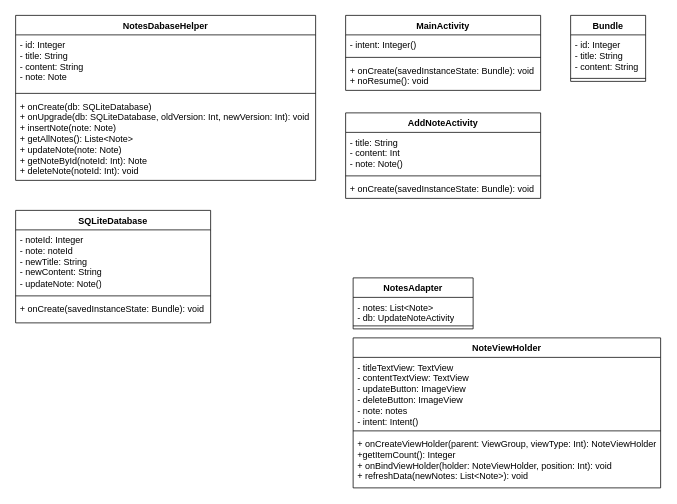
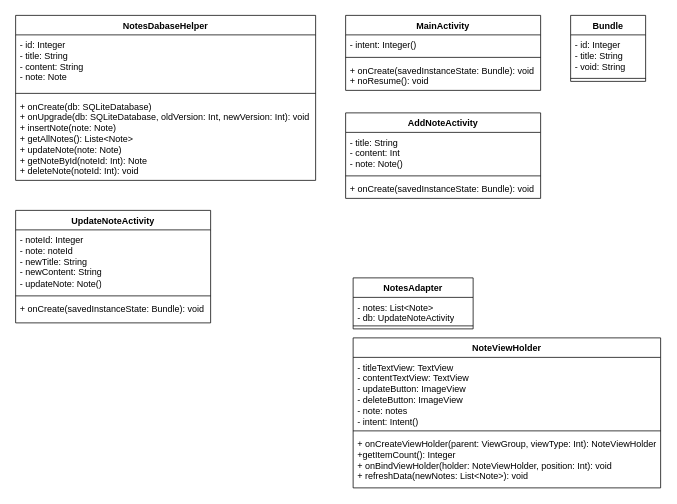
  <mxCell id="0" />
  <mxCell id="1" parent="0" />
  <mxCell id="2" value="MainActivity" style="swimlane;fontStyle=1;align=center;verticalAlign=top;childLayout=stackLayout;horizontal=1;startSize=26;horizontalStack=0;resizeParent=1;resizeParentMax=0;resizeLast=0;collapsible=1;marginBottom=0;whiteSpace=wrap;html=1;" vertex="1" parent="1"><mxGeometry x="460" y="20" width="260" height="100" as="geometry" /></mxCell>
  <mxCell id="3" value="- intent: Integer()" style="text;strokeColor=none;fillColor=none;align=left;verticalAlign=top;spacingLeft=4;spacingRight=4;overflow=hidden;rotatable=0;points=[[0,0.5],[1,0.5]];portConstraint=eastwest;whiteSpace=wrap;html=1;" vertex="1" parent="2"><mxGeometry y="26" width="260" height="26" as="geometry" /></mxCell>
  <mxCell id="4" value="" style="line;strokeWidth=1;fillColor=none;align=left;verticalAlign=middle;spacingTop=-1;spacingLeft=3;spacingRight=3;rotatable=0;labelPosition=right;points=[];portConstraint=eastwest;strokeColor=inherit;" vertex="1" parent="2"><mxGeometry y="52" width="260" height="8" as="geometry" /></mxCell>
  <mxCell id="5" value="+ onCreate(savedInstanceState: Bundle): void&lt;br&gt;+ noResume(): void" style="text;strokeColor=none;fillColor=none;align=left;verticalAlign=top;spacingLeft=4;spacingRight=4;overflow=hidden;rotatable=0;points=[[0,0.5],[1,0.5]];portConstraint=eastwest;whiteSpace=wrap;html=1;" vertex="1" parent="2"><mxGeometry y="60" width="260" height="40" as="geometry" /></mxCell>
  <mxCell id="6" value="AddNoteActivity" style="swimlane;fontStyle=1;align=center;verticalAlign=top;childLayout=stackLayout;horizontal=1;startSize=26;horizontalStack=0;resizeParent=1;resizeParentMax=0;resizeLast=0;collapsible=1;marginBottom=0;whiteSpace=wrap;html=1;" vertex="1" parent="1"><mxGeometry x="460" y="150" width="260" height="114" as="geometry" /></mxCell>
  <mxCell id="7" value="- title: String&lt;br&gt;- content: Int&lt;br&gt;- note: Note()" style="text;strokeColor=none;fillColor=none;align=left;verticalAlign=top;spacingLeft=4;spacingRight=4;overflow=hidden;rotatable=0;points=[[0,0.5],[1,0.5]];portConstraint=eastwest;whiteSpace=wrap;html=1;" vertex="1" parent="6"><mxGeometry y="26" width="260" height="54" as="geometry" /></mxCell>
  <mxCell id="8" value="" style="line;strokeWidth=1;fillColor=none;align=left;verticalAlign=middle;spacingTop=-1;spacingLeft=3;spacingRight=3;rotatable=0;labelPosition=right;points=[];portConstraint=eastwest;strokeColor=inherit;" vertex="1" parent="6"><mxGeometry y="80" width="260" height="8" as="geometry" /></mxCell>
  <mxCell id="9" value="+ onCreate(savedInstanceState: Bundle): void" style="text;strokeColor=none;fillColor=none;align=left;verticalAlign=top;spacingLeft=4;spacingRight=4;overflow=hidden;rotatable=0;points=[[0,0.5],[1,0.5]];portConstraint=eastwest;whiteSpace=wrap;html=1;" vertex="1" parent="6"><mxGeometry y="88" width="260" height="26" as="geometry" /></mxCell>
  <mxCell id="10" value="NotesAdapter" style="swimlane;fontStyle=1;align=center;verticalAlign=top;childLayout=stackLayout;horizontal=1;startSize=26;horizontalStack=0;resizeParent=1;resizeParentMax=0;resizeLast=0;collapsible=1;marginBottom=0;whiteSpace=wrap;html=1;" vertex="1" parent="1"><mxGeometry x="470" y="370" width="160" height="68" as="geometry" /></mxCell>
  <mxCell id="11" value="- notes: List&amp;lt;Note&amp;gt;&lt;br&gt;- db: UpdateNoteActivity" style="text;strokeColor=none;fillColor=none;align=left;verticalAlign=top;spacingLeft=4;spacingRight=4;overflow=hidden;rotatable=0;points=[[0,0.5],[1,0.5]];portConstraint=eastwest;whiteSpace=wrap;html=1;" vertex="1" parent="10"><mxGeometry y="26" width="160" height="34" as="geometry" /></mxCell>
  <mxCell id="12" value="" style="line;strokeWidth=1;fillColor=none;align=left;verticalAlign=middle;spacingTop=-1;spacingLeft=3;spacingRight=3;rotatable=0;labelPosition=right;points=[];portConstraint=eastwest;strokeColor=inherit;" vertex="1" parent="10"><mxGeometry y="60" width="160" height="8" as="geometry" /></mxCell>
  <mxCell id="13" value="NoteViewHolder" style="swimlane;fontStyle=1;align=center;verticalAlign=top;childLayout=stackLayout;horizontal=1;startSize=26;horizontalStack=0;resizeParent=1;resizeParentMax=0;resizeLast=0;collapsible=1;marginBottom=0;whiteSpace=wrap;html=1;" vertex="1" parent="1"><mxGeometry x="470" y="450" width="410" height="200" as="geometry" /></mxCell>
  <mxCell id="14" value="- titleTextView: TextView&lt;br&gt;- contentTextView: TextView&lt;br&gt;- updateButton: ImageView&lt;br&gt;- deleteButton: ImageView&lt;br&gt;- note: notes&lt;br&gt;- intent: Intent()" style="text;strokeColor=none;fillColor=none;align=left;verticalAlign=top;spacingLeft=4;spacingRight=4;overflow=hidden;rotatable=0;points=[[0,0.5],[1,0.5]];portConstraint=eastwest;whiteSpace=wrap;html=1;" vertex="1" parent="13"><mxGeometry y="26" width="410" height="94" as="geometry" /></mxCell>
  <mxCell id="15" value="" style="line;strokeWidth=1;fillColor=none;align=left;verticalAlign=middle;spacingTop=-1;spacingLeft=3;spacingRight=3;rotatable=0;labelPosition=right;points=[];portConstraint=eastwest;strokeColor=inherit;" vertex="1" parent="13"><mxGeometry y="120" width="410" height="8" as="geometry" /></mxCell>
  <mxCell id="16" value="+ onCreateViewHolder(parent: ViewGroup, viewType: Int): NoteViewHolder&lt;br&gt;+getItemCount(): Integer&lt;br&gt;+ onBindViewHolder(holder: NoteViewHolder, position: Int): void&lt;br&gt;+ refreshData(newNotes: List&amp;lt;Note&amp;gt;): void" style="text;strokeColor=none;fillColor=none;align=left;verticalAlign=top;spacingLeft=4;spacingRight=4;overflow=hidden;rotatable=0;points=[[0,0.5],[1,0.5]];portConstraint=eastwest;whiteSpace=wrap;html=1;" vertex="1" parent="13"><mxGeometry y="128" width="410" height="72" as="geometry" /></mxCell>
- <mxCell id="17" value="SQLiteDatabase" style="swimlane;fontStyle=1;align=center;verticalAlign=top;childLayout=stackLayout;horizontal=1;startSize=26;horizontalStack=0;resizeParent=1;resizeParentMax=0;resizeLast=0;collapsible=1;marginBottom=0;whiteSpace=wrap;html=1;" vertex="1" parent="1"><mxGeometry x="20" y="280" width="260" height="150" as="geometry" /></mxCell>
+ <mxCell id="17" value="UpdateNoteActivity" style="swimlane;fontStyle=1;align=center;verticalAlign=top;childLayout=stackLayout;horizontal=1;startSize=26;horizontalStack=0;resizeParent=1;resizeParentMax=0;resizeLast=0;collapsible=1;marginBottom=0;whiteSpace=wrap;html=1;" vertex="1" parent="1"><mxGeometry x="20" y="280" width="260" height="150" as="geometry" /></mxCell>
  <mxCell id="18" value="- noteId: Integer&lt;br&gt;- note: noteId&lt;br&gt;- newTitle: String&lt;br&gt;- newContent: String&lt;br&gt;- updateNote: Note()" style="text;strokeColor=none;fillColor=none;align=left;verticalAlign=top;spacingLeft=4;spacingRight=4;overflow=hidden;rotatable=0;points=[[0,0.5],[1,0.5]];portConstraint=eastwest;whiteSpace=wrap;html=1;" vertex="1" parent="17"><mxGeometry y="26" width="260" height="84" as="geometry" /></mxCell>
  <mxCell id="19" value="" style="line;strokeWidth=1;fillColor=none;align=left;verticalAlign=middle;spacingTop=-1;spacingLeft=3;spacingRight=3;rotatable=0;labelPosition=right;points=[];portConstraint=eastwest;strokeColor=inherit;" vertex="1" parent="17"><mxGeometry y="110" width="260" height="8" as="geometry" /></mxCell>
  <mxCell id="20" value="+ onCreate(savedInstanceState: Bundle): void" style="text;strokeColor=none;fillColor=none;align=left;verticalAlign=top;spacingLeft=4;spacingRight=4;overflow=hidden;rotatable=0;points=[[0,0.5],[1,0.5]];portConstraint=eastwest;whiteSpace=wrap;html=1;" vertex="1" parent="17"><mxGeometry y="118" width="260" height="32" as="geometry" /></mxCell>
  <mxCell id="21" value="NotesDabaseHelper" style="swimlane;fontStyle=1;align=center;verticalAlign=top;childLayout=stackLayout;horizontal=1;startSize=26;horizontalStack=0;resizeParent=1;resizeParentMax=0;resizeLast=0;collapsible=1;marginBottom=0;whiteSpace=wrap;html=1;" vertex="1" parent="1"><mxGeometry x="20" y="20" width="400" height="220" as="geometry" /></mxCell>
  <mxCell id="22" value="- id: Integer&lt;br&gt;- title: String&lt;br&gt;- content: String&lt;br&gt;- note: Note" style="text;strokeColor=none;fillColor=none;align=left;verticalAlign=top;spacingLeft=4;spacingRight=4;overflow=hidden;rotatable=0;points=[[0,0.5],[1,0.5]];portConstraint=eastwest;whiteSpace=wrap;html=1;" vertex="1" parent="21"><mxGeometry y="26" width="400" height="74" as="geometry" /></mxCell>
  <mxCell id="23" value="" style="line;strokeWidth=1;fillColor=none;align=left;verticalAlign=middle;spacingTop=-1;spacingLeft=3;spacingRight=3;rotatable=0;labelPosition=right;points=[];portConstraint=eastwest;strokeColor=inherit;" vertex="1" parent="21"><mxGeometry y="100" width="400" height="8" as="geometry" /></mxCell>
  <mxCell id="24" value="+ onCreate(db: SQLiteDatabase)&lt;br&gt;+ onUpgrade(db: SQLiteDatabase, oldVersion: Int, newVersion: Int): void&lt;br&gt;+ insertNote(note: Note)&amp;nbsp;&lt;br&gt;+ getAllNotes(): Liste&amp;lt;Note&amp;gt;&lt;br&gt;+ updateNote(note: Note)&lt;br&gt;+ getNoteById(noteId: Int): Note&lt;br&gt;+ deleteNote(noteId: Int): void" style="text;strokeColor=none;fillColor=none;align=left;verticalAlign=top;spacingLeft=4;spacingRight=4;overflow=hidden;rotatable=0;points=[[0,0.5],[1,0.5]];portConstraint=eastwest;whiteSpace=wrap;html=1;" vertex="1" parent="21"><mxGeometry y="108" width="400" height="112" as="geometry" /></mxCell>
  <mxCell id="25" value="Bundle" style="swimlane;fontStyle=1;align=center;verticalAlign=top;childLayout=stackLayout;horizontal=1;startSize=26;horizontalStack=0;resizeParent=1;resizeParentMax=0;resizeLast=0;collapsible=1;marginBottom=0;whiteSpace=wrap;html=1;" vertex="1" parent="1"><mxGeometry x="760" y="20" width="100" height="88" as="geometry" /></mxCell>
- <mxCell id="26" value="- id: Integer&lt;br&gt;- title: String&lt;br&gt;- content: String" style="text;strokeColor=none;fillColor=none;align=left;verticalAlign=top;spacingLeft=4;spacingRight=4;overflow=hidden;rotatable=0;points=[[0,0.5],[1,0.5]];portConstraint=eastwest;whiteSpace=wrap;html=1;" vertex="1" parent="25"><mxGeometry y="26" width="100" height="54" as="geometry" /></mxCell>
+ <mxCell id="26" value="- id: Integer&lt;br&gt;- title: String&lt;br&gt;- void: String" style="text;strokeColor=none;fillColor=none;align=left;verticalAlign=top;spacingLeft=4;spacingRight=4;overflow=hidden;rotatable=0;points=[[0,0.5],[1,0.5]];portConstraint=eastwest;whiteSpace=wrap;html=1;" vertex="1" parent="25"><mxGeometry y="26" width="100" height="54" as="geometry" /></mxCell>
  <mxCell id="27" value="" style="line;strokeWidth=1;fillColor=none;align=left;verticalAlign=middle;spacingTop=-1;spacingLeft=3;spacingRight=3;rotatable=0;labelPosition=right;points=[];portConstraint=eastwest;strokeColor=inherit;" vertex="1" parent="25"><mxGeometry y="80" width="100" height="8" as="geometry" /></mxCell>
